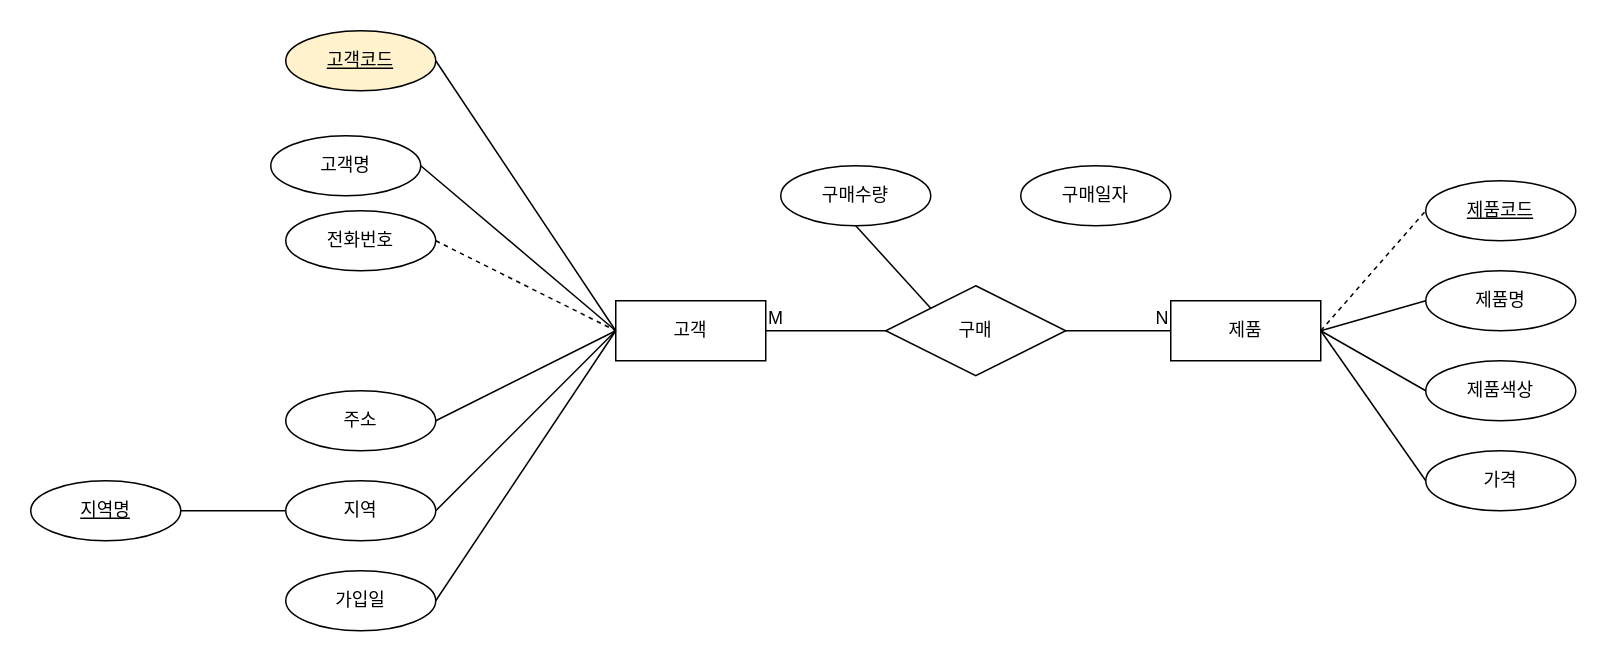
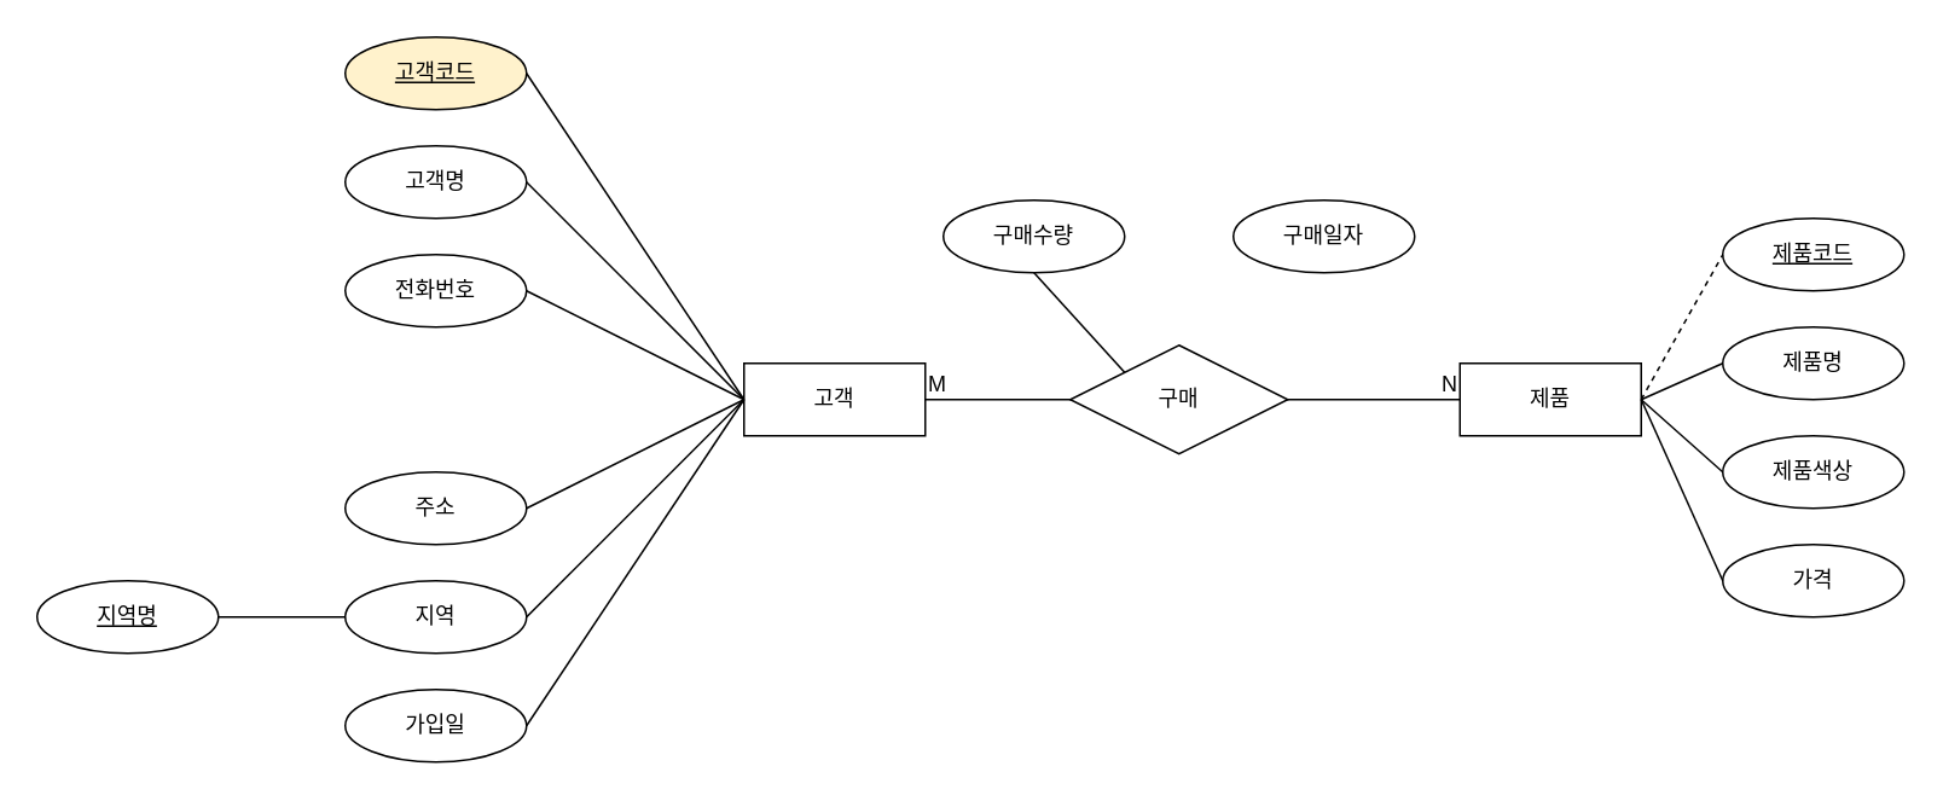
  <mxCell id="0" />
  <mxCell id="1" parent="0" />
  <mxCell id="2" value="고객" style="whiteSpace=wrap;html=1;align=center;" vertex="1" parent="1"><mxGeometry x="410" y="200" width="100" height="40" as="geometry" /></mxCell>
  <mxCell id="3" value="고객코드" style="ellipse;whiteSpace=wrap;html=1;align=center;fontStyle=4;fillColor=#fff2cc;" vertex="1" parent="1"><mxGeometry x="190" y="20" width="100" height="40" as="geometry" /></mxCell>
- <mxCell id="4" value="고객명" style="ellipse;whiteSpace=wrap;html=1;align=center;" vertex="1" parent="1"><mxGeometry x="180" y="90" width="100" height="40" as="geometry" /></mxCell>
+ <mxCell id="4" value="고객명" style="ellipse;whiteSpace=wrap;html=1;align=center;" vertex="1" parent="1"><mxGeometry x="190" y="80" width="100" height="40" as="geometry" /></mxCell>
  <mxCell id="5" value="전화번호" style="ellipse;whiteSpace=wrap;html=1;align=center;" vertex="1" parent="1"><mxGeometry x="190" y="140" width="100" height="40" as="geometry" /></mxCell>
  <mxCell id="6" value="주소" style="ellipse;whiteSpace=wrap;html=1;align=center;" vertex="1" parent="1"><mxGeometry x="190" y="260" width="100" height="40" as="geometry" /></mxCell>
  <mxCell id="7" value="지역" style="ellipse;whiteSpace=wrap;html=1;align=center;" vertex="1" parent="1"><mxGeometry x="190" y="320" width="100" height="40" as="geometry" /></mxCell>
  <mxCell id="8" value="가입일" style="ellipse;whiteSpace=wrap;html=1;align=center;" vertex="1" parent="1"><mxGeometry x="190" y="380" width="100" height="40" as="geometry" /></mxCell>
  <mxCell id="9" value="지역명" style="ellipse;whiteSpace=wrap;html=1;align=center;fontStyle=4;" vertex="1" parent="1"><mxGeometry x="20" y="320" width="100" height="40" as="geometry" /></mxCell>
- <mxCell id="10" value="제품" style="whiteSpace=wrap;html=1;align=center;" vertex="1" parent="1"><mxGeometry x="780" y="200" width="100" height="40" as="geometry" /></mxCell>
+ <mxCell id="10" value="제품" style="whiteSpace=wrap;html=1;align=center;" vertex="1" parent="1"><mxGeometry x="805" y="200" width="100" height="40" as="geometry" /></mxCell>
  <mxCell id="11" value="제품코드" style="ellipse;whiteSpace=wrap;html=1;align=center;fontStyle=4;" vertex="1" parent="1"><mxGeometry x="950" y="120" width="100" height="40" as="geometry" /></mxCell>
  <mxCell id="12" value="제품명" style="ellipse;whiteSpace=wrap;html=1;align=center;" vertex="1" parent="1"><mxGeometry x="950" y="180" width="100" height="40" as="geometry" /></mxCell>
  <mxCell id="13" value="가격" style="ellipse;whiteSpace=wrap;html=1;align=center;" vertex="1" parent="1"><mxGeometry x="950" y="300" width="100" height="40" as="geometry" /></mxCell>
  <mxCell id="14" value="제품색상" style="ellipse;whiteSpace=wrap;html=1;align=center;" vertex="1" parent="1"><mxGeometry x="950" y="240" width="100" height="40" as="geometry" /></mxCell>
- <mxCell id="15" value="" style="endArrow=none;html=1;rounded=0;exitX=1;exitY=0.5;exitDx=0;exitDy=0;entryX=0;entryY=0.5;entryDx=0;entryDy=0;dashed=1;" edge="1" parent="1" source="5" target="2"><mxGeometry relative="1" as="geometry"><mxPoint x="300" y="230" as="sourcePoint" /><mxPoint x="360" y="230" as="targetPoint" /></mxGeometry></mxCell>
+ <mxCell id="15" value="" style="endArrow=none;html=1;rounded=0;exitX=1;exitY=0.5;exitDx=0;exitDy=0;entryX=0;entryY=0.5;entryDx=0;entryDy=0;" edge="1" parent="1" source="5" target="2"><mxGeometry relative="1" as="geometry"><mxPoint x="300" y="230" as="sourcePoint" /><mxPoint x="360" y="230" as="targetPoint" /></mxGeometry></mxCell>
  <mxCell id="16" value="" style="endArrow=none;html=1;rounded=0;exitX=1;exitY=0.5;exitDx=0;exitDy=0;entryX=0;entryY=0.5;entryDx=0;entryDy=0;" edge="1" parent="1" source="6" target="2"><mxGeometry relative="1" as="geometry"><mxPoint x="300" y="230" as="sourcePoint" /><mxPoint x="410" y="230" as="targetPoint" /></mxGeometry></mxCell>
  <mxCell id="17" value="" style="endArrow=none;html=1;rounded=0;exitX=1;exitY=0.5;exitDx=0;exitDy=0;entryX=0;entryY=0.5;entryDx=0;entryDy=0;" edge="1" parent="1" source="4" target="2"><mxGeometry relative="1" as="geometry"><mxPoint x="300" y="170" as="sourcePoint" /><mxPoint x="390" y="170" as="targetPoint" /></mxGeometry></mxCell>
  <mxCell id="18" value="" style="endArrow=none;html=1;rounded=0;exitX=1;exitY=0.5;exitDx=0;exitDy=0;entryX=0;entryY=0.5;entryDx=0;entryDy=0;" edge="1" parent="1" source="3" target="2"><mxGeometry relative="1" as="geometry"><mxPoint x="300" y="110" as="sourcePoint" /><mxPoint x="460" y="150" as="targetPoint" /></mxGeometry></mxCell>
  <mxCell id="19" value="" style="endArrow=none;html=1;rounded=0;exitX=1;exitY=0.5;exitDx=0;exitDy=0;entryX=0;entryY=0.5;entryDx=0;entryDy=0;" edge="1" parent="1" source="7" target="2"><mxGeometry relative="1" as="geometry"><mxPoint x="300" y="290" as="sourcePoint" /><mxPoint x="410" y="230" as="targetPoint" /></mxGeometry></mxCell>
  <mxCell id="20" value="" style="endArrow=none;html=1;rounded=0;exitX=1;exitY=0.5;exitDx=0;exitDy=0;entryX=0;entryY=0.5;entryDx=0;entryDy=0;" edge="1" parent="1" source="8" target="2"><mxGeometry relative="1" as="geometry"><mxPoint x="300" y="350" as="sourcePoint" /><mxPoint x="410" y="230" as="targetPoint" /></mxGeometry></mxCell>
  <mxCell id="21" value="" style="endArrow=none;html=1;rounded=0;exitX=1;exitY=0.5;exitDx=0;exitDy=0;entryX=0;entryY=0.5;entryDx=0;entryDy=0;dashed=1;" edge="1" parent="1" source="10" target="11"><mxGeometry relative="1" as="geometry"><mxPoint x="780" y="35" as="sourcePoint" /><mxPoint x="940" y="35" as="targetPoint" /></mxGeometry></mxCell>
  <mxCell id="22" value="" style="endArrow=none;html=1;rounded=0;exitX=1;exitY=0.5;exitDx=0;exitDy=0;entryX=0;entryY=0.5;entryDx=0;entryDy=0;" edge="1" parent="1" source="10" target="12"><mxGeometry relative="1" as="geometry"><mxPoint x="780" y="35" as="sourcePoint" /><mxPoint x="940" y="35" as="targetPoint" /></mxGeometry></mxCell>
  <mxCell id="23" value="" style="endArrow=none;html=1;rounded=0;exitX=1;exitY=0.5;exitDx=0;exitDy=0;entryX=0;entryY=0.5;entryDx=0;entryDy=0;" edge="1" parent="1" source="10" target="14"><mxGeometry relative="1" as="geometry"><mxPoint x="780" y="35" as="sourcePoint" /><mxPoint x="940" y="35" as="targetPoint" /></mxGeometry></mxCell>
  <mxCell id="24" value="" style="endArrow=none;html=1;rounded=0;exitX=1;exitY=0.5;exitDx=0;exitDy=0;entryX=0;entryY=0.5;entryDx=0;entryDy=0;" edge="1" parent="1" source="10" target="13"><mxGeometry relative="1" as="geometry"><mxPoint x="780" y="35" as="sourcePoint" /><mxPoint x="940" y="35" as="targetPoint" /></mxGeometry></mxCell>
  <mxCell id="25" value="" style="endArrow=none;html=1;rounded=0;entryX=1;entryY=0.5;entryDx=0;entryDy=0;exitX=0;exitY=0.5;exitDx=0;exitDy=0;" edge="1" parent="1" source="7" target="9"><mxGeometry relative="1" as="geometry"><mxPoint x="170" y="560" as="sourcePoint" /><mxPoint x="120" y="560" as="targetPoint" /></mxGeometry></mxCell>
  <mxCell id="26" value="" style="endArrow=none;html=1;rounded=0;exitX=1;exitY=0.5;exitDx=0;exitDy=0;entryX=0;entryY=0.5;entryDx=0;entryDy=0;" edge="1" parent="1" source="2" target="10"><mxGeometry relative="1" as="geometry"><mxPoint x="556" y="290" as="sourcePoint" /><mxPoint x="716" y="290" as="targetPoint" /></mxGeometry></mxCell>
  <mxCell id="27" value="M" style="resizable=0;html=1;whiteSpace=wrap;align=left;verticalAlign=bottom;" connectable="0" vertex="1" parent="26"><mxGeometry x="-1" relative="1" as="geometry" /></mxCell>
  <mxCell id="28" value="N" style="resizable=0;html=1;whiteSpace=wrap;align=right;verticalAlign=bottom;" connectable="0" vertex="1" parent="26"><mxGeometry x="1" relative="1" as="geometry" /></mxCell>
  <mxCell id="29" value="구매" style="shape=rhombus;perimeter=rhombusPerimeter;whiteSpace=wrap;html=1;align=center;" vertex="1" parent="1"><mxGeometry x="590" y="190" width="120" height="60" as="geometry" /></mxCell>
  <mxCell id="30" value="구매수량" style="ellipse;whiteSpace=wrap;html=1;align=center;" vertex="1" parent="1"><mxGeometry x="520" y="110" width="100" height="40" as="geometry" /></mxCell>
  <mxCell id="31" value="구매일자" style="ellipse;whiteSpace=wrap;html=1;align=center;" vertex="1" parent="1"><mxGeometry x="680" y="110" width="100" height="40" as="geometry" /></mxCell>
  <mxCell id="32" value="" style="endArrow=none;html=1;rounded=0;exitX=0.5;exitY=1;exitDx=0;exitDy=0;entryX=0;entryY=0;entryDx=0;entryDy=0;" edge="1" parent="1" source="30" target="29"><mxGeometry relative="1" as="geometry"><mxPoint x="330" y="400" as="sourcePoint" /><mxPoint x="490" y="400" as="targetPoint" /></mxGeometry></mxCell>
